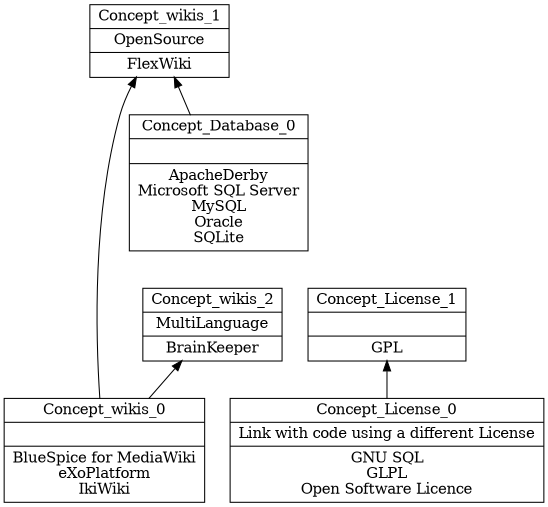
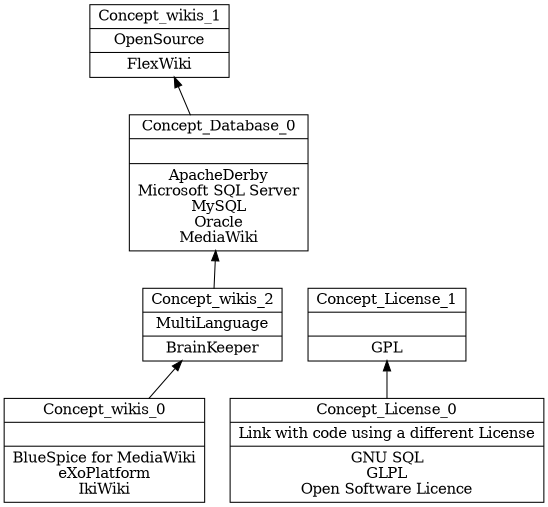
  digraph {
    rankdir=BT
    node [shape=record]
-   n1 [label="{Concept_Database_0||ApacheDerby\nMicrosoft SQL Server\nMySQL\nOracle\nSQLite\n}"]
+   n1 [label="{Concept_Database_0||ApacheDerby\nMicrosoft SQL Server\nMySQL\nOracle\nMediaWiki\n}"]
    n2 [label="{Concept_wikis_1|OpenSource\n|FlexWiki\n}"]
    n3 [label="{Concept_wikis_0||BlueSpice for MediaWiki\neXoPlatform\nIkiWiki\n}"]
    n4 [label="{Concept_wikis_2|MultiLanguage\n|BrainKeeper\n}"]
    n5 [label="{Concept_License_1||GPL\n}"]
    n6 [label="{Concept_License_0|Link with code using a different License\n|GNU SQL\nGLPL\nOpen Software Licence\n}"]
    subgraph sub_1 {
      label=wikis
      n1
      n2
      n3
      n4
    }
    subgraph sub_2 {
      label=Database
      n1
    }
    subgraph sub_3 {
      label=License
      n5
      n6
    }
    n1 -> n2
-   n3 -> n2
    n3 -> n4
+   n4 -> n1
    n6 -> n5
  }
